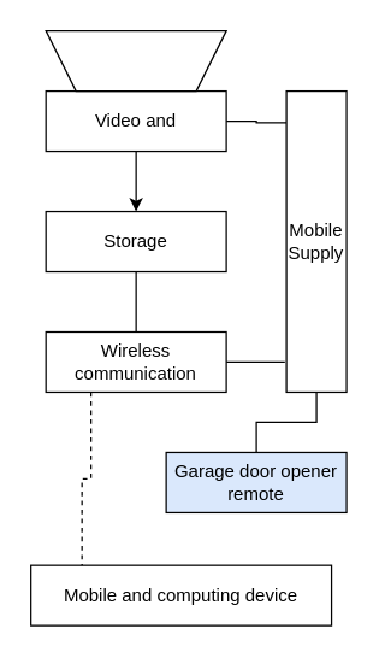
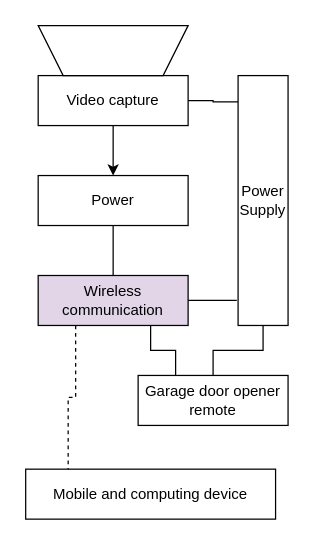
  <mxCell id="0" />
  <mxCell id="1" parent="0" />
  <mxCell id="2" style="edgeStyle=orthogonalEdgeStyle;rounded=0;orthogonalLoop=1;jettySize=auto;html=1;exitX=0.5;exitY=1;exitDx=0;exitDy=0;entryX=0.5;entryY=0;entryDx=0;entryDy=0;" edge="1" parent="1" source="4" target="6"><mxGeometry relative="1" as="geometry" /></mxCell>
  <mxCell id="3" style="edgeStyle=orthogonalEdgeStyle;rounded=0;orthogonalLoop=1;jettySize=auto;html=1;exitX=1;exitY=0.5;exitDx=0;exitDy=0;entryX=0;entryY=0.105;entryDx=0;entryDy=0;entryPerimeter=0;endArrow=none;endFill=0;" edge="1" parent="1" source="4" target="13"><mxGeometry relative="1" as="geometry" /></mxCell>
- <mxCell id="4" value="Video and" style="rounded=0;whiteSpace=wrap;html=1;" vertex="1" parent="1"><mxGeometry x="30" y="60" width="120" height="40" as="geometry" /></mxCell>
+ <mxCell id="4" value="Video capture" style="rounded=0;whiteSpace=wrap;html=1;" vertex="1" parent="1"><mxGeometry x="30" y="60" width="120" height="40" as="geometry" /></mxCell>
  <mxCell id="5" style="edgeStyle=orthogonalEdgeStyle;rounded=0;orthogonalLoop=1;jettySize=auto;html=1;exitX=0.5;exitY=1;exitDx=0;exitDy=0;entryX=0.5;entryY=0;entryDx=0;entryDy=0;endArrow=none;" edge="1" parent="1" source="6" target="10"><mxGeometry relative="1" as="geometry" /></mxCell>
- <mxCell id="6" value="Storage" style="rounded=0;whiteSpace=wrap;html=1;" vertex="1" parent="1"><mxGeometry x="30" y="140" width="120" height="40" as="geometry" /></mxCell>
+ <mxCell id="6" value="Power" style="rounded=0;whiteSpace=wrap;html=1;" vertex="1" parent="1"><mxGeometry x="30" y="140" width="120" height="40" as="geometry" /></mxCell>
  <mxCell id="7" style="edgeStyle=orthogonalEdgeStyle;rounded=0;orthogonalLoop=1;jettySize=auto;html=1;exitX=1;exitY=0.5;exitDx=0;exitDy=0;entryX=-0.025;entryY=0.9;entryDx=0;entryDy=0;entryPerimeter=0;endArrow=none;endFill=0;" edge="1" parent="1" source="10" target="13"><mxGeometry relative="1" as="geometry" /></mxCell>
+ <mxCell id="8" style="edgeStyle=orthogonalEdgeStyle;rounded=0;orthogonalLoop=1;jettySize=auto;html=1;exitX=0.75;exitY=1;exitDx=0;exitDy=0;entryX=0.25;entryY=0;entryDx=0;entryDy=0;endArrow=none;endFill=0;" edge="1" parent="1" source="10" target="14"><mxGeometry relative="1" as="geometry" /></mxCell>
  <mxCell id="9" style="edgeStyle=orthogonalEdgeStyle;rounded=0;orthogonalLoop=1;jettySize=auto;html=1;exitX=0.25;exitY=1;exitDx=0;exitDy=0;entryX=0.17;entryY=0.033;entryDx=0;entryDy=0;entryPerimeter=0;endArrow=none;endFill=0;dashed=1;" edge="1" parent="1" source="10" target="15"><mxGeometry relative="1" as="geometry" /></mxCell>
- <mxCell id="10" value="Wireless communication" style="rounded=0;whiteSpace=wrap;html=1;" vertex="1" parent="1"><mxGeometry x="30" y="220" width="120" height="40" as="geometry" /></mxCell>
+ <mxCell id="10" value="Wireless communication" style="rounded=0;whiteSpace=wrap;html=1;fillColor=#e1d5e7;" vertex="1" parent="1"><mxGeometry x="30" y="220" width="120" height="40" as="geometry" /></mxCell>
  <mxCell id="11" value="" style="shape=trapezoid;perimeter=trapezoidPerimeter;whiteSpace=wrap;html=1;fixedSize=1;rotation=-180;" vertex="1" parent="1"><mxGeometry x="30" y="20" width="120" height="40" as="geometry" /></mxCell>
  <mxCell id="12" value="" style="edgeStyle=orthogonalEdgeStyle;rounded=0;orthogonalLoop=1;jettySize=auto;html=1;endArrow=none;endFill=0;" edge="1" parent="1" source="13" target="14"><mxGeometry relative="1" as="geometry" /></mxCell>
- <mxCell id="13" value="Mobile Supply" style="rounded=0;whiteSpace=wrap;html=1;" vertex="1" parent="1"><mxGeometry x="190" y="60" width="40" height="200" as="geometry" /></mxCell>
- <mxCell id="14" value="Garage door opener remote" style="rounded=0;whiteSpace=wrap;html=1;fillColor=#dae8fc;" vertex="1" parent="1"><mxGeometry x="110" y="300" width="120" height="40" as="geometry" /></mxCell>
+ <mxCell id="13" value="Power Supply" style="rounded=0;whiteSpace=wrap;html=1;" vertex="1" parent="1"><mxGeometry x="190" y="60" width="40" height="200" as="geometry" /></mxCell>
+ <mxCell id="14" value="Garage door opener remote" style="rounded=0;whiteSpace=wrap;html=1;" vertex="1" parent="1"><mxGeometry x="110" y="300" width="120" height="40" as="geometry" /></mxCell>
  <mxCell id="15" value="Mobile and computing device" style="rounded=0;whiteSpace=wrap;html=1;" vertex="1" parent="1"><mxGeometry x="20" y="375" width="200" height="40" as="geometry" /></mxCell>
